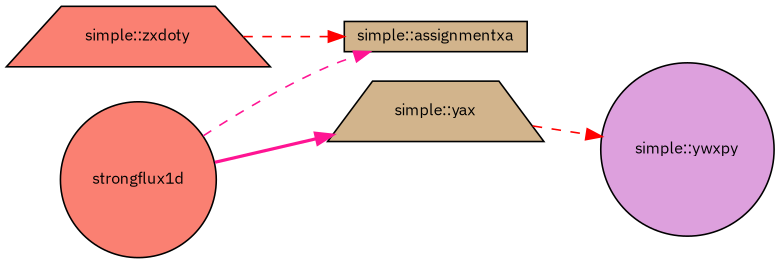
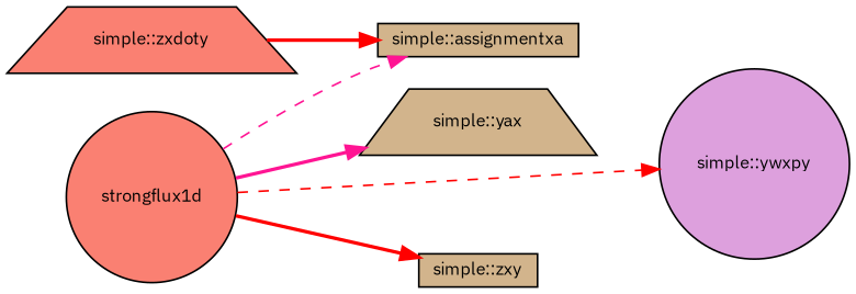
  digraph {
    fontname="IBM Plex Sans"
    rankdir=LR
    node [color=black fillcolor=tan fontname="IBM Plex Sans" fontsize=10 shape=circle style=filled]
    edge [color=red fontname="IBM Plex Sans" fontsize=10 labelfontname=Helvetica labelfontsize=10 style=bold]
    n1 [fillcolor=salmon fontcolor=black height=0.2 label=strongflux1d width=0.4]
    n2 [height=0.2 label="simple::assignmentxa" shape=box width=0.4]
    n3 [height=0.2 label="simple::yax" shape=trapezium width=0.4]
    n4 [fillcolor=plum height=0.2 label="simple::ywxpy" width=0.4]
+   n5 [height=0.2 label="simple::zxy" shape=box width=0.4]
    n6 [fillcolor=salmon height=0.2 label="simple::zxdoty" shape=trapezium width=0.4]
    n1 -> n2 [color=deeppink style=dashed]
    n1 -> n3 [color=deeppink]
-   n3 -> n4 [style=dashed]
-   n6 -> n2 [style=dashed]
+   n1 -> n4 [style=dashed]
+   n1 -> n5
+   n6 -> n2
  }
